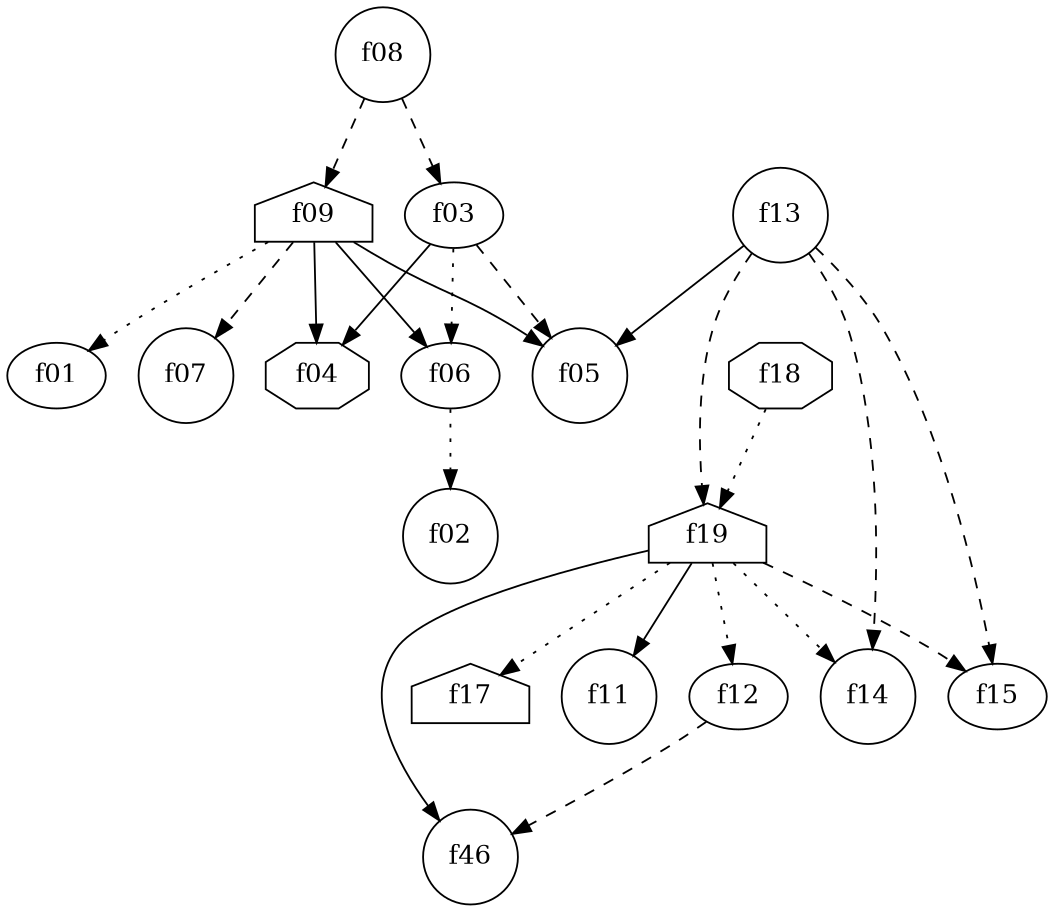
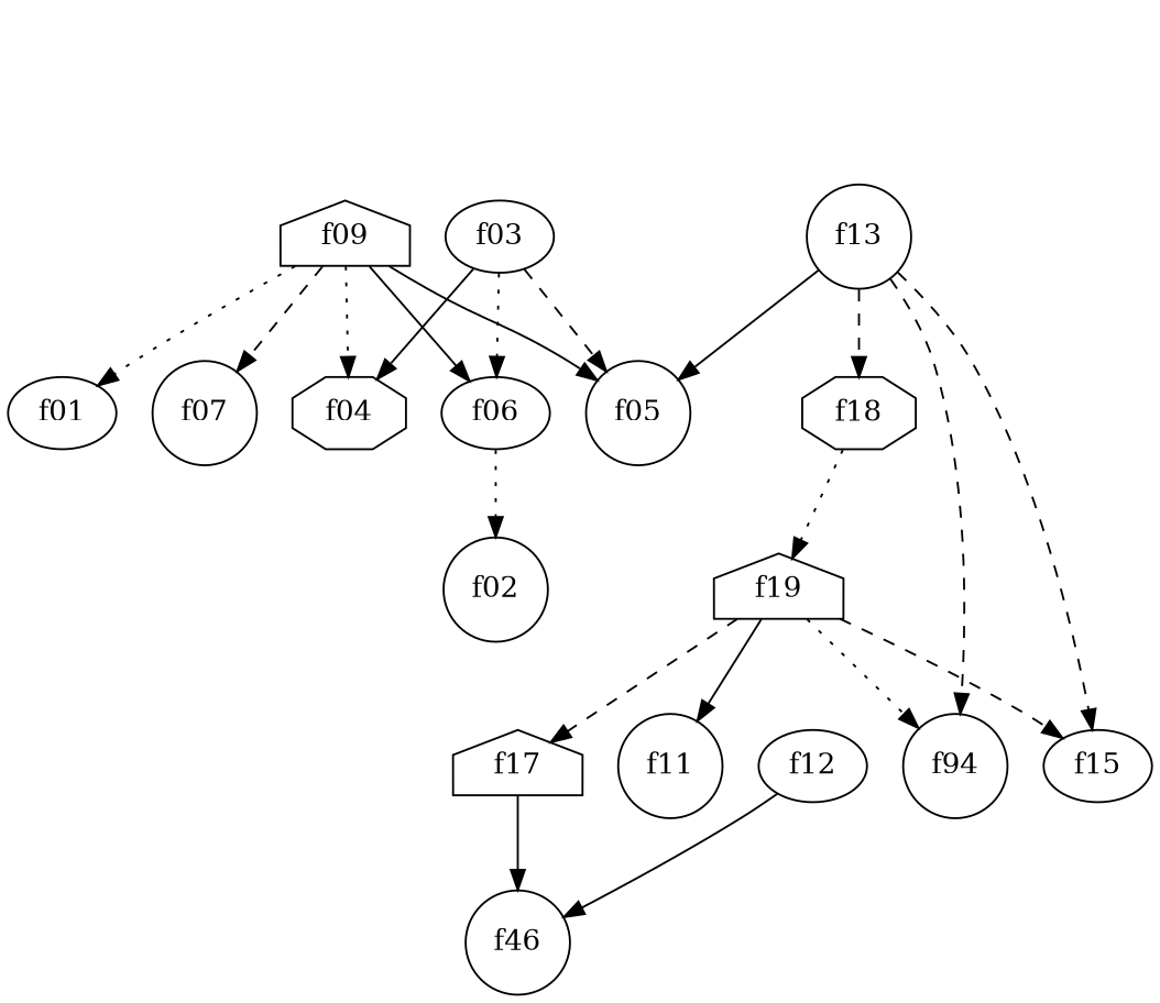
  digraph {
    node [shape=circle]
    edge [style=dashed]
    n1 [label=f01 shape=ellipse]
    n2 [label=f02]
    n3 [label=f03 shape=ellipse]
    n4 [label=f04 shape=octagon]
    n5 [label=f05]
    n6 [label=f06 shape=ellipse]
    n7 [label=f13]
-   n8 [label=f14]
+   n8 [label=f94]
    n9 [label=f15 shape=ellipse]
    n10 [label=f18 shape=octagon]
    n11 [label=f07]
-   n12 [label=f08]
    n13 [label=f09 shape=house]
    n14 [label=f11]
    n15 [label=f12 shape=ellipse]
    n16 [label=f46]
    n17 [label=f19 shape=house]
    n18 [label=f17 shape=house]
    n3 -> n4 [style=solid]
    n3 -> n5
    n3 -> n6 [style=dotted]
    n6 -> n2 [style=dotted]
    n7 -> n5 [style=solid]
    n7 -> n8
    n7 -> n9
-   n7 -> n17
+   n7 -> n10
    n10 -> n17 [style=dotted]
-   n12 -> n3
-   n12 -> n13
    n13 -> n1 [style=dotted]
-   n13 -> n4 [style=solid]
+   n13 -> n4 [style=dotted]
    n13 -> n5 [style=solid]
    n13 -> n6 [style=solid]
    n13 -> n11
-   n15 -> n16
+   n15 -> n16 [style=solid]
    n17 -> n8 [style=dotted]
    n17 -> n9
    n17 -> n14 [style=solid]
-   n17 -> n15 [style=dotted]
-   n17 -> n16 [style=solid]
-   n17 -> n18 [style=dotted]
+   n18 -> n16 [style=solid]
+   n17 -> n18
  }
